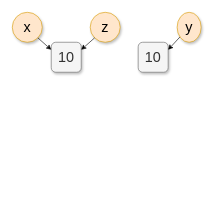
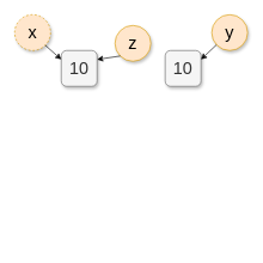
  <mxCell id="0" />
  <mxCell id="1" parent="0" />
  <mxCell id="2" value="" style="edgeStyle=orthogonalEdgeStyle;rounded=0;orthogonalLoop=1;jettySize=auto;html=1;" parent="1" edge="1"><mxGeometry relative="1" as="geometry"><mxPoint x="110" y="170" as="targetPoint" /></mxGeometry></mxCell>
  <mxCell id="3" value="" style="edgeStyle=orthogonalEdgeStyle;rounded=0;orthogonalLoop=1;jettySize=auto;html=1;" parent="1" edge="1"><mxGeometry relative="1" as="geometry"><mxPoint x="230" y="170" as="targetPoint" /></mxGeometry></mxCell>
  <mxCell id="4" value="" style="edgeStyle=orthogonalEdgeStyle;rounded=0;orthogonalLoop=1;jettySize=auto;html=1;" parent="1" edge="1"><mxGeometry relative="1" as="geometry"><mxPoint x="70" y="250" as="sourcePoint" /></mxGeometry></mxCell>
- <mxCell id="5" value="&lt;font style=&quot;font-size: 24px&quot;&gt;x&lt;/font&gt;" style="ellipse;whiteSpace=wrap;html=1;aspect=fixed;fillColor=#ffe6cc;strokeColor=#d79b00;fontColor=#000000;shadow=1;" parent="1" vertex="1"><mxGeometry x="20" y="20" width="50" height="50" as="geometry" /></mxCell>
- <mxCell id="6" value="&lt;font style=&quot;font-size: 24px&quot;&gt;z&lt;/font&gt;" style="ellipse;whiteSpace=wrap;html=1;aspect=fixed;fillColor=#ffe6cc;strokeColor=#d79b00;fontColor=#000000;shadow=1;" parent="1" vertex="1"><mxGeometry x="150" y="20" width="50" height="50" as="geometry" /></mxCell>
+ <mxCell id="5" value="&lt;font style=&quot;font-size: 24px&quot;&gt;x&lt;/font&gt;" style="ellipse;whiteSpace=wrap;html=1;aspect=fixed;fillColor=#ffe6cc;strokeColor=#d79b00;fontColor=#000000;shadow=1;dashed=1;" parent="1" vertex="1"><mxGeometry x="20" y="20" width="50" height="50" as="geometry" /></mxCell>
+ <mxCell id="6" value="&lt;font style=&quot;font-size: 24px&quot;&gt;z&lt;/font&gt;" style="ellipse;whiteSpace=wrap;html=1;aspect=fixed;fillColor=#ffe6cc;strokeColor=#d79b00;fontColor=#000000;shadow=1;" parent="1" vertex="1"><mxGeometry x="160" y="35" width="50" height="50" as="geometry" /></mxCell>
  <mxCell id="7" value="&lt;font style=&quot;font-size: 24px&quot;&gt;10&lt;/font&gt;" style="rounded=1;whiteSpace=wrap;html=1;fillColor=#f5f5f5;strokeColor=#666666;fontColor=#333333;shadow=1;" parent="1" vertex="1"><mxGeometry x="85" y="70" width="50" height="50" as="geometry" /></mxCell>
  <mxCell id="8" value="" style="endArrow=classic;html=1;exitX=1;exitY=1;exitDx=0;exitDy=0;entryX=0;entryY=0.25;entryDx=0;entryDy=0;" parent="1" source="5" target="7" edge="1"><mxGeometry width="50" height="50" relative="1" as="geometry"><mxPoint x="20" y="350" as="sourcePoint" /><mxPoint x="70" y="300" as="targetPoint" /></mxGeometry></mxCell>
  <mxCell id="9" value="" style="endArrow=classic;html=1;exitX=0;exitY=1;exitDx=0;exitDy=0;entryX=1;entryY=0.25;entryDx=0;entryDy=0;" parent="1" source="6" target="7" edge="1"><mxGeometry width="50" height="50" relative="1" as="geometry"><mxPoint x="20" y="350" as="sourcePoint" /><mxPoint x="70" y="300" as="targetPoint" /></mxGeometry></mxCell>
  <mxCell id="10" value="" style="edgeStyle=orthogonalEdgeStyle;rounded=0;orthogonalLoop=1;jettySize=auto;html=1;" parent="1" edge="1"><mxGeometry relative="1" as="geometry"><mxPoint x="165" y="345" as="targetPoint" /></mxGeometry></mxCell>
  <mxCell id="11" value="" style="edgeStyle=orthogonalEdgeStyle;rounded=0;orthogonalLoop=1;jettySize=auto;html=1;entryX=0.25;entryY=1;entryDx=0;entryDy=0;" parent="1" edge="1"><mxGeometry relative="1" as="geometry"><mxPoint x="140" y="280" as="targetPoint" /></mxGeometry></mxCell>
- <mxCell id="12" value="&lt;font style=&quot;font-size: 24px&quot;&gt;y&lt;/font&gt;" style="ellipse;whiteSpace=wrap;html=1;aspect=fixed;fillColor=#ffe6cc;strokeColor=#d79b00;fontColor=#000000;shadow=1;" vertex="1" parent="1"><mxGeometry x="295" y="20" width="40" height="50" as="geometry" /></mxCell>
+ <mxCell id="12" value="&lt;font style=&quot;font-size: 24px&quot;&gt;y&lt;/font&gt;" style="ellipse;whiteSpace=wrap;html=1;aspect=fixed;fillColor=#ffe6cc;strokeColor=#d79b00;fontColor=#000000;shadow=1;" vertex="1" parent="1"><mxGeometry x="295" y="20" width="50" height="50" as="geometry" /></mxCell>
  <mxCell id="13" value="&lt;font style=&quot;font-size: 24px&quot;&gt;10&lt;/font&gt;" style="rounded=1;whiteSpace=wrap;html=1;fillColor=#f5f5f5;strokeColor=#666666;fontColor=#333333;shadow=1;" vertex="1" parent="1"><mxGeometry x="230" y="70" width="50" height="50" as="geometry" /></mxCell>
  <mxCell id="14" value="" style="endArrow=classic;html=1;entryX=1;entryY=0.25;entryDx=0;entryDy=0;" edge="1" parent="1" source="12" target="13"><mxGeometry width="50" height="50" relative="1" as="geometry"><mxPoint x="20" y="190" as="sourcePoint" /><mxPoint x="70" y="140" as="targetPoint" /></mxGeometry></mxCell>
